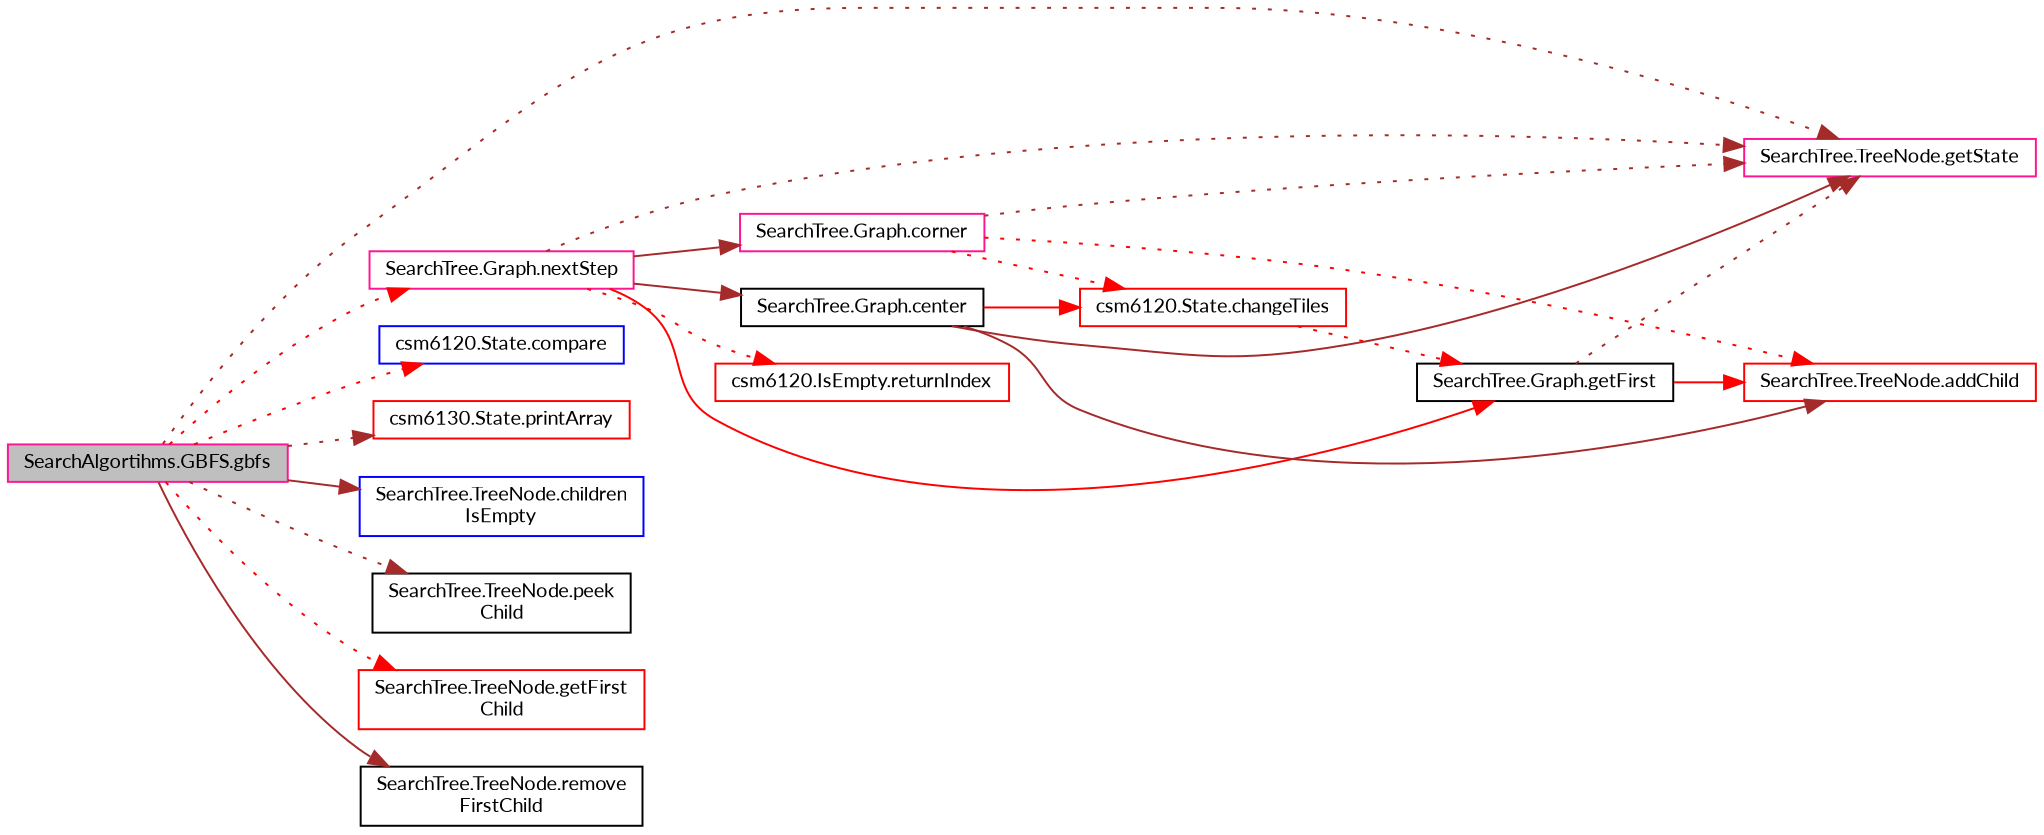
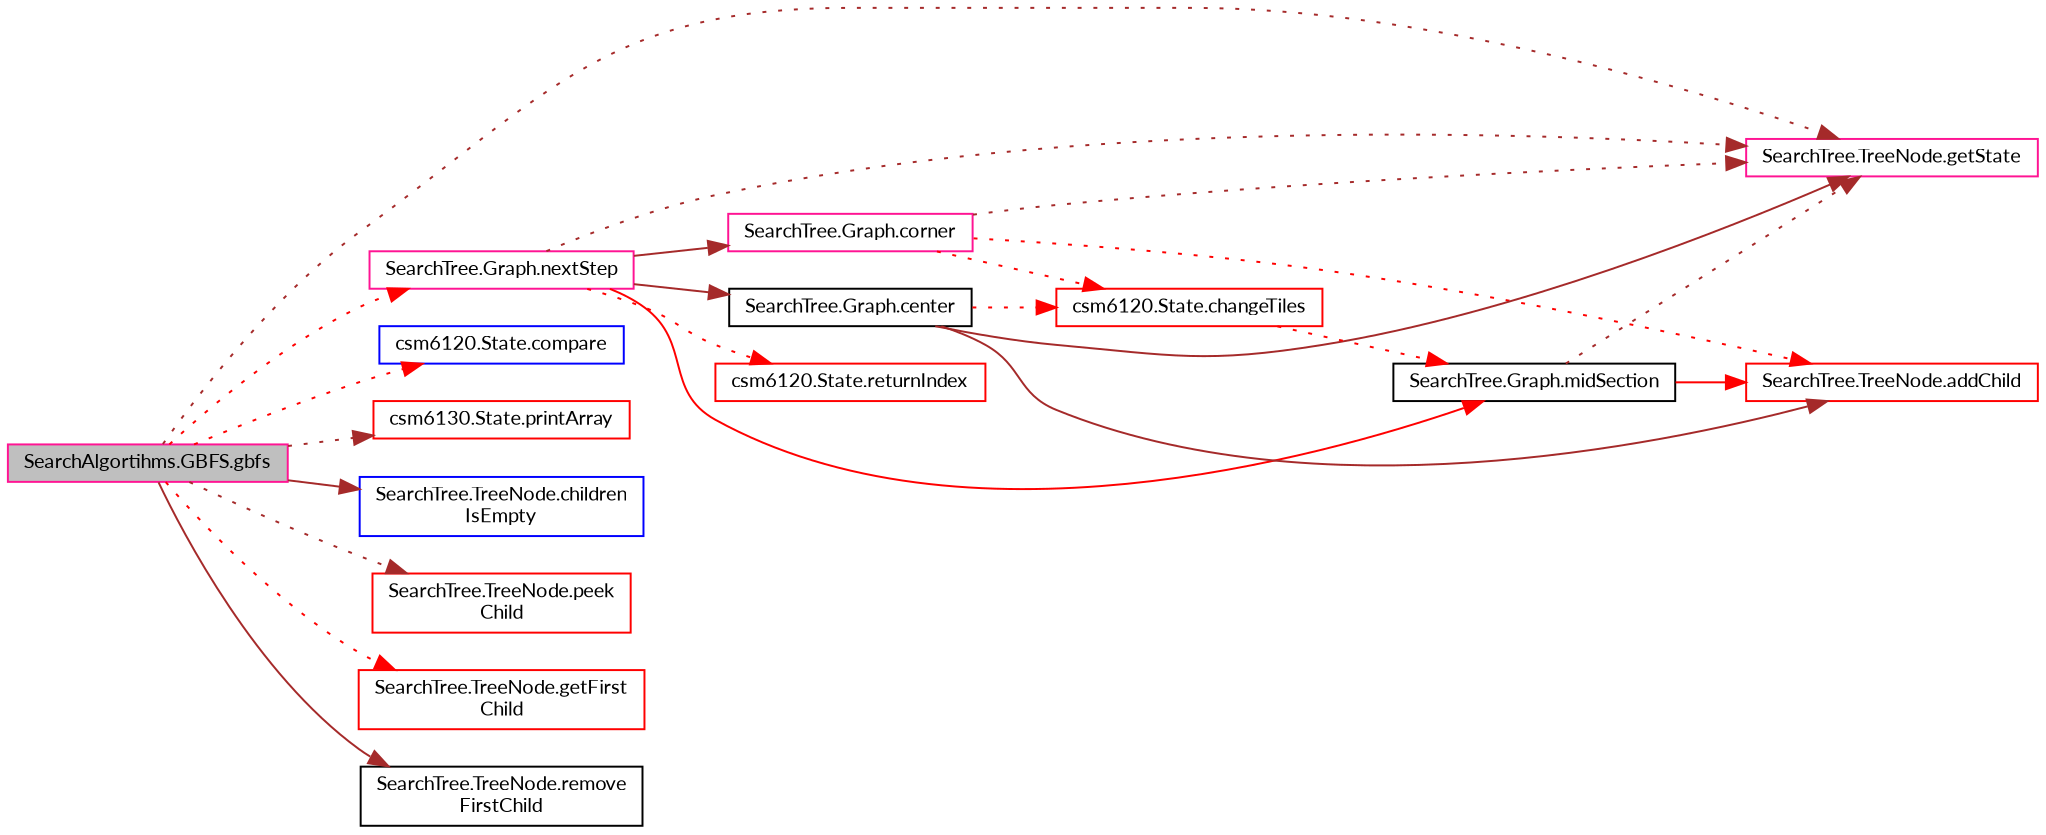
  digraph {
    fontname=Lato
    rankdir=LR
    node [color=red fillcolor=white fontname=Lato fontsize=10 shape=record style=filled]
    edge [color=brown fontname=Lato fontsize=10 labelfontname=Helvetica labelfontsize=10 style=dotted]
    n1 [color=deeppink fillcolor=grey75 fontcolor=black height=0.2 label="SearchAlgortihms.GBFS.gbfs" width=0.4]
    n2 [color=deeppink height=0.2 label="SearchTree.TreeNode.getState" width=0.4]
    n3 [color=blue height=0.2 label="csm6120.State.compare" width=0.4]
    n4 [height=0.2 label="csm6130.State.printArray" width=0.4]
    n5 [color=deeppink height=0.2 label="SearchTree.Graph.nextStep" width=0.4]
    n6 [color=blue height=0.2 label="SearchTree.TreeNode.children\lIsEmpty" width=0.4]
-   n7 [color=black height=0.2 label="SearchTree.TreeNode.peek\lChild" width=0.4]
+   n7 [height=0.2 label="SearchTree.TreeNode.peek\lChild" width=0.4]
    n8 [height=0.2 label="SearchTree.TreeNode.getFirst\lChild" width=0.4]
    n9 [color=black height=0.2 label="SearchTree.TreeNode.remove\lFirstChild" width=0.4]
-   n10 [height=0.2 label="csm6120.IsEmpty.returnIndex" width=0.4]
+   n10 [height=0.2 label="csm6120.State.returnIndex" width=0.4]
    n11 [color=deeppink height=0.2 label="SearchTree.Graph.corner" width=0.4]
-   n12 [color=black height=0.2 label="SearchTree.Graph.getFirst" width=0.4]
+   n12 [color=black height=0.2 label="SearchTree.Graph.midSection" width=0.4]
    n13 [color=black height=0.2 label="SearchTree.Graph.center" width=0.4]
    n14 [height=0.2 label="csm6120.State.changeTiles" width=0.4]
    n15 [height=0.2 label="SearchTree.TreeNode.addChild" width=0.4]
    n1 -> n2
    n1 -> n3 [color=red]
    n1 -> n4
    n1 -> n5 [color=red]
    n1 -> n6 [style=solid]
    n1 -> n7
    n1 -> n8 [color=red]
    n1 -> n9 [style=solid]
    n5 -> n2
    n5 -> n10 [color=red]
    n5 -> n11 [style=solid]
    n5 -> n12 [color=red style=solid]
    n5 -> n13 [style=solid]
    n11 -> n2
    n11 -> n14 [color=red]
    n11 -> n15 [color=red]
    n12 -> n2
    n12 -> n15 [color=red style=solid]
    n13 -> n2 [style=solid]
-   n13 -> n14 [color=red style=solid]
+   n13 -> n14 [color=red]
    n13 -> n15 [style=solid]
    n14 -> n12 [color=red]
  }
